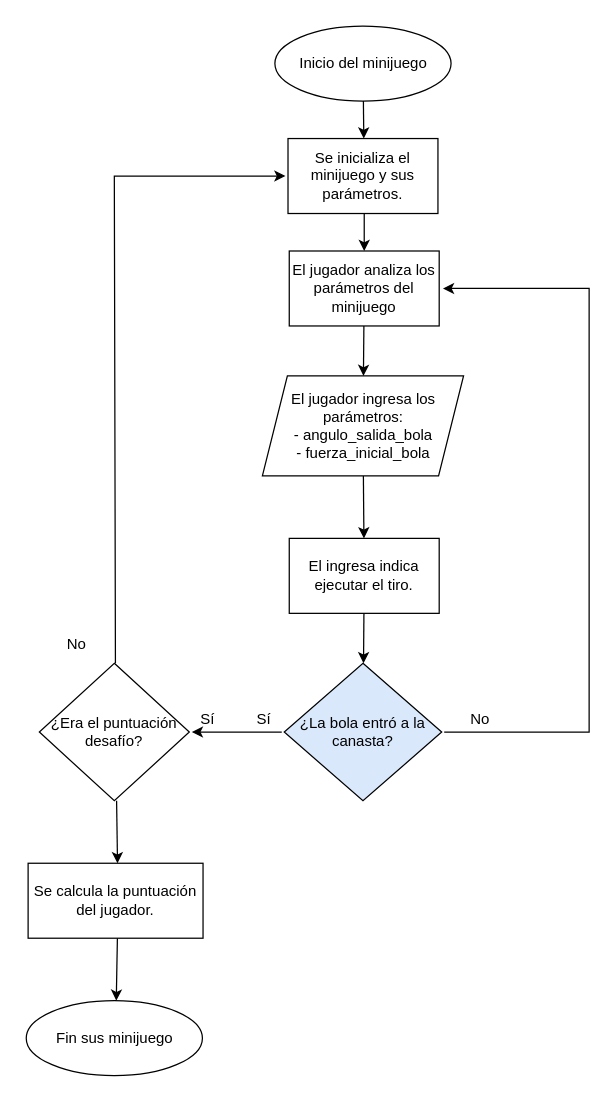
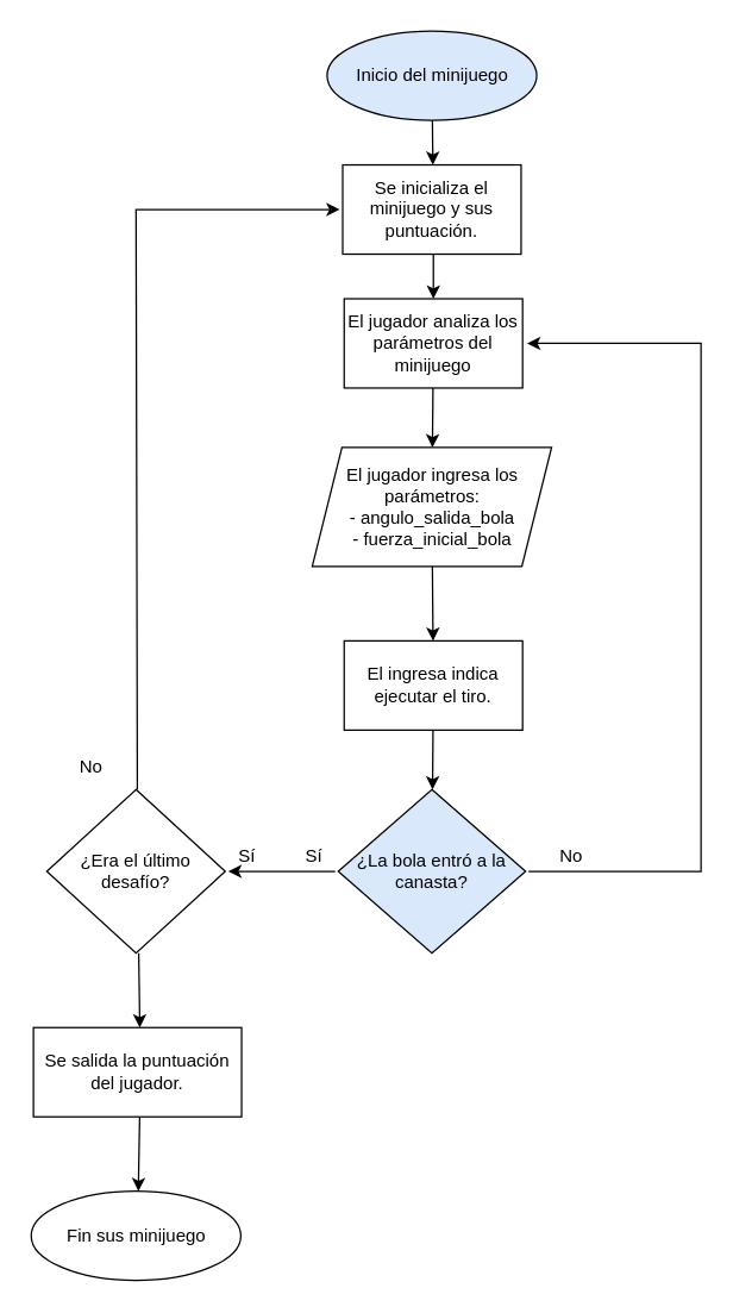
  <mxCell id="0" />
  <mxCell id="1" parent="0" />
  <mxCell id="2" value="" style="endArrow=classic;html=1;rounded=0;" parent="1" edge="1"><mxGeometry width="50" height="50" relative="1" as="geometry"><mxPoint x="290.333" y="80" as="sourcePoint" /><mxPoint x="290.667" y="110" as="targetPoint" /></mxGeometry></mxCell>
  <mxCell id="3" value="" style="endArrow=classic;html=1;rounded=0;" parent="1" edge="1"><mxGeometry width="50" height="50" relative="1" as="geometry"><mxPoint x="291" y="170" as="sourcePoint" /><mxPoint x="291" y="200" as="targetPoint" /></mxGeometry></mxCell>
  <mxCell id="4" value="" style="endArrow=classic;html=1;rounded=0;" parent="1" edge="1"><mxGeometry width="50" height="50" relative="1" as="geometry"><mxPoint x="290.76" y="490" as="sourcePoint" /><mxPoint x="290.44" y="530" as="targetPoint" /></mxGeometry></mxCell>
  <mxCell id="5" value="" style="endArrow=classic;html=1;rounded=0;" parent="1" source="16" edge="1"><mxGeometry width="50" height="50" relative="1" as="geometry"><mxPoint x="291" y="390" as="sourcePoint" /><mxPoint x="290.75" y="430" as="targetPoint" /></mxGeometry></mxCell>
  <mxCell id="6" value="" style="endArrow=classic;html=1;rounded=0;" parent="1" target="16" edge="1"><mxGeometry width="50" height="50" relative="1" as="geometry"><mxPoint x="290.727" y="260" as="sourcePoint" /><mxPoint x="291" y="300" as="targetPoint" /></mxGeometry></mxCell>
  <mxCell id="7" value="No" style="text;html=1;strokeColor=none;fillColor=none;align=center;verticalAlign=middle;whiteSpace=wrap;rounded=0;" parent="1" vertex="1"><mxGeometry x="31" y="500" width="60" height="30" as="geometry" /></mxCell>
  <mxCell id="8" value="Sí" style="text;html=1;strokeColor=none;fillColor=none;align=center;verticalAlign=middle;whiteSpace=wrap;rounded=0;" parent="1" vertex="1"><mxGeometry x="136" y="560" width="60" height="30" as="geometry" /></mxCell>
  <mxCell id="9" value="Sí" style="text;html=1;strokeColor=none;fillColor=none;align=center;verticalAlign=middle;whiteSpace=wrap;rounded=0;" parent="1" vertex="1"><mxGeometry x="181" y="560" width="60" height="30" as="geometry" /></mxCell>
  <mxCell id="10" value="No" style="text;html=1;strokeColor=none;fillColor=none;align=center;verticalAlign=middle;whiteSpace=wrap;rounded=0;" parent="1" vertex="1"><mxGeometry x="354" y="560" width="60" height="30" as="geometry" /></mxCell>
  <mxCell id="11" value="" style="endArrow=classic;html=1;rounded=0;" parent="1" edge="1"><mxGeometry width="50" height="50" relative="1" as="geometry"><mxPoint x="91.876" y="530" as="sourcePoint" /><mxPoint x="228" y="140" as="targetPoint" /><Array as="points"><mxPoint x="91" y="140" /></Array></mxGeometry></mxCell>
  <mxCell id="12" value="" style="endArrow=classic;html=1;rounded=0;" parent="1" edge="1"><mxGeometry width="50" height="50" relative="1" as="geometry"><mxPoint x="355" y="585" as="sourcePoint" /><mxPoint x="354" y="230" as="targetPoint" /><Array as="points"><mxPoint x="471" y="585" /><mxPoint x="471" y="230" /></Array></mxGeometry></mxCell>
  <mxCell id="13" value="" style="endArrow=classic;html=1;rounded=0;" parent="1" edge="1"><mxGeometry width="50" height="50" relative="1" as="geometry"><mxPoint x="92.815" y="640" as="sourcePoint" /><mxPoint x="93.556" y="690" as="targetPoint" /></mxGeometry></mxCell>
  <mxCell id="14" value="" style="endArrow=classic;html=1;rounded=0;" parent="1" edge="1"><mxGeometry width="50" height="50" relative="1" as="geometry"><mxPoint x="225" y="585" as="sourcePoint" /><mxPoint x="153" y="585" as="targetPoint" /></mxGeometry></mxCell>
  <mxCell id="15" value="" style="endArrow=classic;html=1;rounded=0;" parent="1" edge="1"><mxGeometry width="50" height="50" relative="1" as="geometry"><mxPoint x="93.455" y="750" as="sourcePoint" /><mxPoint x="92.545" y="800" as="targetPoint" /></mxGeometry></mxCell>
  <mxCell id="16" value="&lt;span&gt;El jugador ingresa los parámetros:&lt;/span&gt;&lt;br&gt;&lt;span&gt;- angulo_salida_bola&lt;/span&gt;&lt;br&gt;&lt;span&gt;- fuerza_inicial_bola&lt;/span&gt;" style="shape=parallelogram;perimeter=parallelogramPerimeter;whiteSpace=wrap;html=1;fixedSize=1;" vertex="1" parent="1"><mxGeometry x="209.5" y="300" width="161" height="80" as="geometry" /></mxCell>
  <mxCell id="17" value="&lt;span&gt;El jugador analiza los parámetros del minijuego&lt;/span&gt;" style="rounded=0;whiteSpace=wrap;html=1;" vertex="1" parent="1"><mxGeometry x="231" y="200" width="120" height="60" as="geometry" /></mxCell>
- <mxCell id="18" value="&lt;span&gt;Se inicializa el minijuego y sus parámetros.&lt;/span&gt;" style="rounded=0;whiteSpace=wrap;html=1;" vertex="1" parent="1"><mxGeometry x="230" y="110" width="120" height="60" as="geometry" /></mxCell>
+ <mxCell id="18" value="&lt;span&gt;Se inicializa el minijuego y sus puntuación.&lt;/span&gt;" style="rounded=0;whiteSpace=wrap;html=1;" vertex="1" parent="1"><mxGeometry x="230" y="110" width="120" height="60" as="geometry" /></mxCell>
  <mxCell id="19" value="&lt;span&gt;El ingresa indica ejecutar el tiro.&lt;/span&gt;" style="rounded=0;whiteSpace=wrap;html=1;" vertex="1" parent="1"><mxGeometry x="231" y="430" width="120" height="60" as="geometry" /></mxCell>
- <mxCell id="20" value="&lt;span&gt;¿Era el puntuación desafío?&lt;/span&gt;" style="rhombus;whiteSpace=wrap;html=1;" vertex="1" parent="1"><mxGeometry x="31" y="530" width="120" height="110" as="geometry" /></mxCell>
+ <mxCell id="20" value="&lt;span&gt;¿Era el último desafío?&lt;/span&gt;" style="rhombus;whiteSpace=wrap;html=1;" vertex="1" parent="1"><mxGeometry x="31" y="530" width="120" height="110" as="geometry" /></mxCell>
  <mxCell id="21" value="&lt;span&gt;¿La bola entró a la canasta?&lt;/span&gt;" style="rhombus;whiteSpace=wrap;html=1;fillColor=#dae8fc;" vertex="1" parent="1"><mxGeometry x="227" y="530" width="126" height="110" as="geometry" /></mxCell>
- <mxCell id="22" value="&lt;span&gt;Se calcula la puntuación del jugador.&lt;/span&gt;" style="rounded=0;whiteSpace=wrap;html=1;" vertex="1" parent="1"><mxGeometry x="22" y="690" width="140" height="60" as="geometry" /></mxCell>
- <mxCell id="23" value="Inicio del minijuego" style="ellipse;whiteSpace=wrap;html=1;" vertex="1" parent="1"><mxGeometry x="219.5" y="20" width="141" height="60" as="geometry" /></mxCell>
+ <mxCell id="22" value="&lt;span&gt;Se salida la puntuación del jugador.&lt;/span&gt;" style="rounded=0;whiteSpace=wrap;html=1;" vertex="1" parent="1"><mxGeometry x="22" y="690" width="140" height="60" as="geometry" /></mxCell>
+ <mxCell id="23" value="Inicio del minijuego" style="ellipse;whiteSpace=wrap;html=1;fillColor=#dae8fc;" vertex="1" parent="1"><mxGeometry x="219.5" y="20" width="141" height="60" as="geometry" /></mxCell>
  <mxCell id="24" value="Fin sus minijuego" style="ellipse;whiteSpace=wrap;html=1;" vertex="1" parent="1"><mxGeometry x="20.5" y="800" width="141" height="60" as="geometry" /></mxCell>
